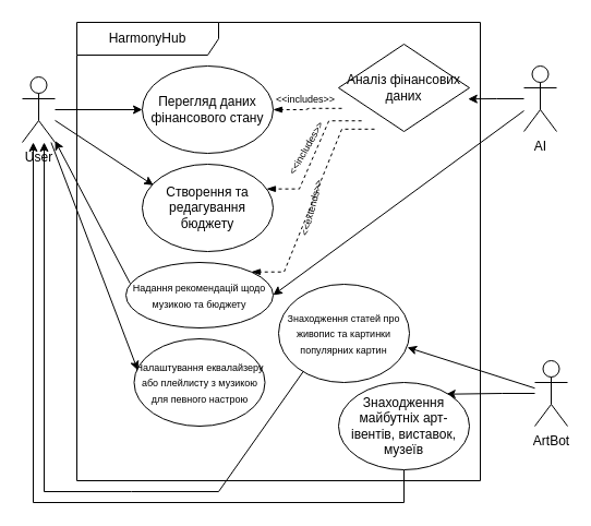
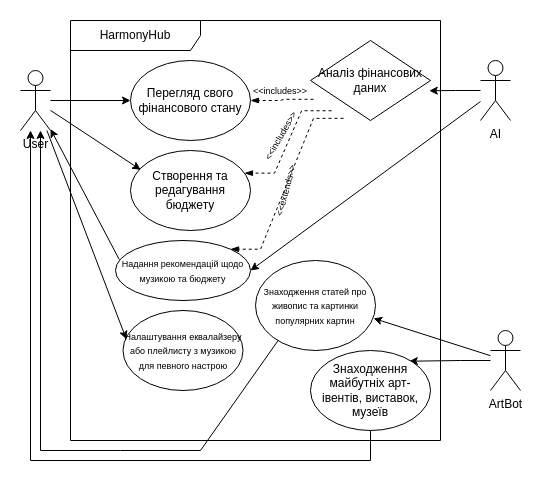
  <mxCell id="0" />
  <mxCell id="1" parent="0" />
  <mxCell id="2" style="edgeStyle=orthogonalEdgeStyle;rounded=0;orthogonalLoop=1;jettySize=auto;html=1;" edge="1" parent="1" source="3" target="7"><mxGeometry relative="1" as="geometry" /></mxCell>
  <mxCell id="3" value="User" style="shape=umlActor;verticalLabelPosition=bottom;verticalAlign=top;html=1;outlineConnect=0;" vertex="1" parent="1"><mxGeometry x="20" y="70" width="30" height="60" as="geometry" /></mxCell>
  <mxCell id="4" value="AI" style="shape=umlActor;verticalLabelPosition=bottom;verticalAlign=top;html=1;outlineConnect=0;" vertex="1" parent="1"><mxGeometry x="480" y="60" width="30" height="60" as="geometry" /></mxCell>
  <mxCell id="5" value="ArtBot" style="shape=umlActor;verticalLabelPosition=bottom;verticalAlign=top;html=1;outlineConnect=0;" vertex="1" parent="1"><mxGeometry x="490" y="330" width="30" height="60" as="geometry" /></mxCell>
  <mxCell id="6" value="HarmonyHub" style="shape=umlFrame;whiteSpace=wrap;html=1;pointerEvents=0;width=130;height=30;" vertex="1" parent="1"><mxGeometry x="70" y="20" width="370" height="420" as="geometry" /></mxCell>
- <mxCell id="7" value="Перегляд даних фінансового стану" style="ellipse;whiteSpace=wrap;html=1;" vertex="1" parent="1"><mxGeometry x="130" y="60" width="120" height="80" as="geometry" /></mxCell>
+ <mxCell id="7" value="Перегляд свого фінансового стану" style="ellipse;whiteSpace=wrap;html=1;" vertex="1" parent="1"><mxGeometry x="130" y="60" width="120" height="80" as="geometry" /></mxCell>
  <mxCell id="8" value="Створення та редагування бюджету" style="ellipse;whiteSpace=wrap;html=1;" vertex="1" parent="1"><mxGeometry x="130" y="150" width="120" height="80" as="geometry" /></mxCell>
  <mxCell id="9" value="&lt;font style=&quot;font-size: 9px;&quot;&gt;Надання рекомендацій щодо музикою та бюджету&lt;/font&gt;" style="ellipse;whiteSpace=wrap;html=1;" vertex="1" parent="1"><mxGeometry x="115" y="240" width="135" height="60" as="geometry" /></mxCell>
  <mxCell id="10" value="" style="endArrow=classic;html=1;rounded=0;entryX=0.085;entryY=0.241;entryDx=0;entryDy=0;entryPerimeter=0;" edge="1" parent="1" source="3" target="8"><mxGeometry width="50" height="50" relative="1" as="geometry"><mxPoint x="210" y="250" as="sourcePoint" /><mxPoint x="260" y="200" as="targetPoint" /></mxGeometry></mxCell>
  <mxCell id="11" value="" style="endArrow=classic;html=1;rounded=0;exitX=0.028;exitY=0.318;exitDx=0;exitDy=0;exitPerimeter=0;" edge="1" parent="1" source="9" target="3"><mxGeometry width="50" height="50" relative="1" as="geometry"><mxPoint x="210" y="300" as="sourcePoint" /><mxPoint x="260" y="250" as="targetPoint" /></mxGeometry></mxCell>
  <mxCell id="12" value="Аналіз фінансових даних" style="rhombus;whiteSpace=wrap;html=1;" vertex="1" parent="1"><mxGeometry x="310" y="40" width="120" height="80" as="geometry" /></mxCell>
  <mxCell id="13" style="edgeStyle=orthogonalEdgeStyle;rounded=0;orthogonalLoop=1;jettySize=auto;html=1;entryX=0.99;entryY=0.628;entryDx=0;entryDy=0;entryPerimeter=0;" edge="1" parent="1" source="4" target="12"><mxGeometry relative="1" as="geometry" /></mxCell>
  <mxCell id="14" value="" style="edgeStyle=entityRelationEdgeStyle;fontSize=12;html=1;endArrow=blockThin;endFill=1;startArrow=none;rounded=0;startFill=0;dashed=1;exitX=0.025;exitY=0.735;exitDx=0;exitDy=0;entryX=1;entryY=0.5;entryDx=0;entryDy=0;exitPerimeter=0;" edge="1" parent="1" source="12" target="7"><mxGeometry width="60" height="60" relative="1" as="geometry"><mxPoint x="292.64" y="150" as="sourcePoint" /><mxPoint x="260" y="151.2" as="targetPoint" /><Array as="points"><mxPoint x="280" y="130" /><mxPoint x="260" y="100" /><mxPoint x="250" y="84" /><mxPoint x="270" y="84" /></Array></mxGeometry></mxCell>
  <mxCell id="15" value="&lt;font style=&quot;font-size: 9px;&quot;&gt;&amp;lt;&amp;lt;includes&amp;gt;&amp;gt;&lt;/font&gt;" style="text;html=1;strokeColor=none;fillColor=none;align=center;verticalAlign=middle;whiteSpace=wrap;rounded=0;" vertex="1" parent="1"><mxGeometry x="250" y="75" width="60" height="30" as="geometry" /></mxCell>
  <mxCell id="16" value="" style="edgeStyle=entityRelationEdgeStyle;fontSize=12;html=1;endArrow=blockThin;endFill=1;startArrow=none;rounded=0;startFill=0;dashed=1;exitX=0.176;exitY=0.878;exitDx=0;exitDy=0;entryX=0.95;entryY=0.283;entryDx=0;entryDy=0;exitPerimeter=0;entryPerimeter=0;" edge="1" parent="1" source="12" target="8"><mxGeometry width="60" height="60" relative="1" as="geometry"><mxPoint x="323" y="144" as="sourcePoint" /><mxPoint x="260" y="145" as="targetPoint" /><Array as="points"><mxPoint x="290" y="175" /><mxPoint x="270" y="145" /><mxPoint x="270" y="150" /><mxPoint x="260" y="129" /><mxPoint x="280" y="129" /></Array></mxGeometry></mxCell>
  <mxCell id="17" value="&lt;font style=&quot;font-size: 9px;&quot;&gt;&amp;lt;&amp;lt;includes&amp;gt;&amp;gt;&lt;/font&gt;" style="text;html=1;strokeColor=none;fillColor=none;align=center;verticalAlign=middle;whiteSpace=wrap;rounded=0;rotation=-60;" vertex="1" parent="1"><mxGeometry x="250" y="120" width="60" height="30" as="geometry" /></mxCell>
  <mxCell id="18" value="" style="edgeStyle=entityRelationEdgeStyle;fontSize=12;html=1;endArrow=blockThin;endFill=1;startArrow=none;rounded=0;startFill=0;dashed=1;exitX=0.275;exitY=0.973;exitDx=0;exitDy=0;entryX=1;entryY=0;entryDx=0;entryDy=0;exitPerimeter=0;" edge="1" parent="1" source="12" target="9"><mxGeometry width="60" height="60" relative="1" as="geometry"><mxPoint x="353" y="224" as="sourcePoint" /><mxPoint x="290" y="225" as="targetPoint" /><Array as="points"><mxPoint x="320" y="255" /><mxPoint x="300" y="225" /><mxPoint x="290" y="209" /><mxPoint x="310" y="209" /></Array></mxGeometry></mxCell>
  <mxCell id="19" value="&lt;font style=&quot;font-size: 9px;&quot;&gt;&amp;lt;&amp;lt;extends&amp;gt;&amp;gt;&lt;/font&gt;" style="text;html=1;strokeColor=none;fillColor=none;align=center;verticalAlign=middle;whiteSpace=wrap;rounded=0;rotation=-75;" vertex="1" parent="1"><mxGeometry x="255" y="175" width="60" height="30" as="geometry" /></mxCell>
  <mxCell id="20" value="&lt;font style=&quot;font-size: 9px;&quot;&gt;Знаходження статей про живопис та картинки популярних картин&lt;/font&gt;" style="ellipse;whiteSpace=wrap;html=1;" vertex="1" parent="1"><mxGeometry x="255" y="260" width="120" height="90" as="geometry" /></mxCell>
  <mxCell id="21" style="edgeStyle=orthogonalEdgeStyle;rounded=0;orthogonalLoop=1;jettySize=auto;html=1;entryX=0.823;entryY=0.134;entryDx=0;entryDy=0;entryPerimeter=0;" edge="1" parent="1" source="5" target="27"><mxGeometry relative="1" as="geometry" /></mxCell>
  <mxCell id="22" value="&lt;font style=&quot;font-size: 9px;&quot;&gt;Налаштування еквалайзеру або плейлисту з музикою для певного настрою&lt;/font&gt;" style="ellipse;whiteSpace=wrap;html=1;" vertex="1" parent="1"><mxGeometry x="122.5" y="310" width="120" height="80" as="geometry" /></mxCell>
  <mxCell id="23" value="" style="endArrow=classic;html=1;rounded=0;entryX=0.028;entryY=0.36;entryDx=0;entryDy=0;entryPerimeter=0;" edge="1" parent="1" source="3" target="22"><mxGeometry width="50" height="50" relative="1" as="geometry"><mxPoint x="60" y="120" as="sourcePoint" /><mxPoint x="150" y="179" as="targetPoint" /></mxGeometry></mxCell>
  <mxCell id="24" value="" style="endArrow=classic;html=1;rounded=0;exitX=0.19;exitY=0.886;exitDx=0;exitDy=0;exitPerimeter=0;" edge="1" parent="1" source="20"><mxGeometry width="50" height="50" relative="1" as="geometry"><mxPoint x="70" y="130" as="sourcePoint" /><mxPoint x="40" y="130" as="targetPoint" /><Array as="points"><mxPoint x="200" y="450" /><mxPoint x="120" y="450" /><mxPoint x="40" y="450" /></Array></mxGeometry></mxCell>
  <mxCell id="25" value="" style="endArrow=classic;html=1;rounded=0;entryX=1;entryY=0.5;entryDx=0;entryDy=0;" edge="1" parent="1" source="4" target="9"><mxGeometry width="50" height="50" relative="1" as="geometry"><mxPoint x="80" y="140" as="sourcePoint" /><mxPoint x="170" y="199" as="targetPoint" /></mxGeometry></mxCell>
  <mxCell id="26" style="edgeStyle=orthogonalEdgeStyle;rounded=0;orthogonalLoop=1;jettySize=auto;html=1;" edge="1" parent="1" source="27" target="3"><mxGeometry relative="1" as="geometry"><Array as="points"><mxPoint x="370" y="460" /><mxPoint x="30" y="460" /></Array></mxGeometry></mxCell>
  <mxCell id="27" value="Знаходження майбутніх арт-івентів, виставок, музеїв" style="ellipse;whiteSpace=wrap;html=1;" vertex="1" parent="1"><mxGeometry x="310" y="350" width="120" height="80" as="geometry" /></mxCell>
  <mxCell id="28" value="" style="endArrow=classic;html=1;rounded=0;entryX=0.984;entryY=0.643;entryDx=0;entryDy=0;entryPerimeter=0;" edge="1" parent="1" source="5" target="20"><mxGeometry width="50" height="50" relative="1" as="geometry"><mxPoint x="210" y="350" as="sourcePoint" /><mxPoint x="260" y="300" as="targetPoint" /></mxGeometry></mxCell>
